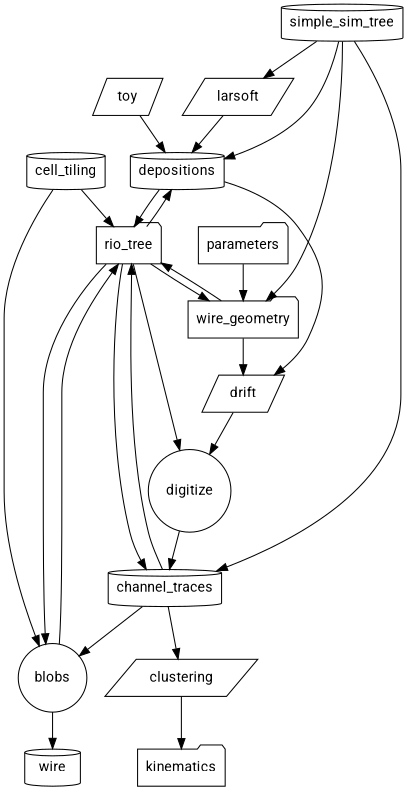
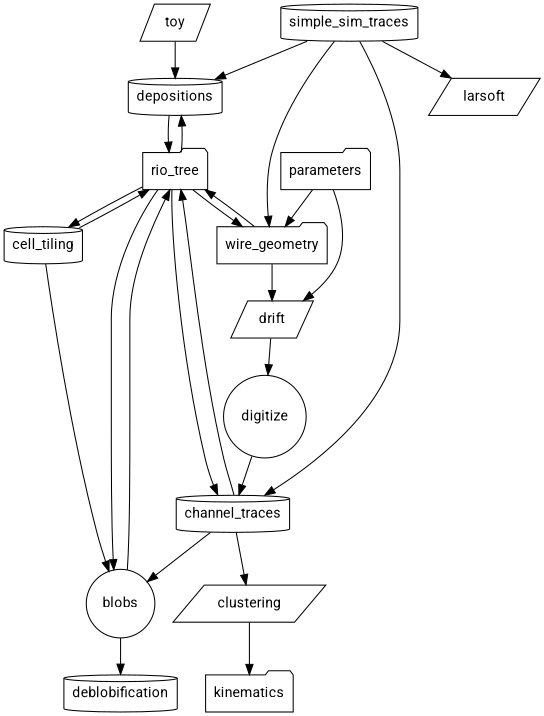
  digraph {
    fontname=Roboto
    node [fontname=Roboto shape=cylinder]
    edge [fontname=Roboto]
    larsoft [shape=parallelogram]
    depositions
    rio_tree [shape=folder]
    drift [shape=parallelogram]
-   simple_sim_tree
+   simple_sim_tree [label=simple_sim_traces]
    wire_geometry [shape=folder]
    channel_traces
    cell_tiling
    blobs [shape=circle]
    digitize [shape=circle]
    clustering [shape=parallelogram]
    toy [shape=parallelogram]
-   deblobification [label=wire]
+   deblobification
    parameters [shape=folder]
    kinematics [shape=folder]
-   larsoft -> depositions
    depositions -> rio_tree
-   depositions -> drift
+   parameters -> drift
    rio_tree -> depositions
    rio_tree -> wire_geometry
    rio_tree -> channel_traces
-   rio_tree -> digitize
+   rio_tree -> cell_tiling
    rio_tree -> blobs
    drift -> digitize
    simple_sim_tree -> larsoft
    simple_sim_tree -> depositions
    simple_sim_tree -> wire_geometry
    simple_sim_tree -> channel_traces
    wire_geometry -> rio_tree
    wire_geometry -> drift
    channel_traces -> rio_tree
    channel_traces -> blobs
    channel_traces -> clustering
    cell_tiling -> rio_tree
    cell_tiling -> blobs
    blobs -> rio_tree
    blobs -> deblobification
    digitize -> channel_traces
    clustering -> kinematics
    toy -> depositions
    parameters -> wire_geometry
  }
